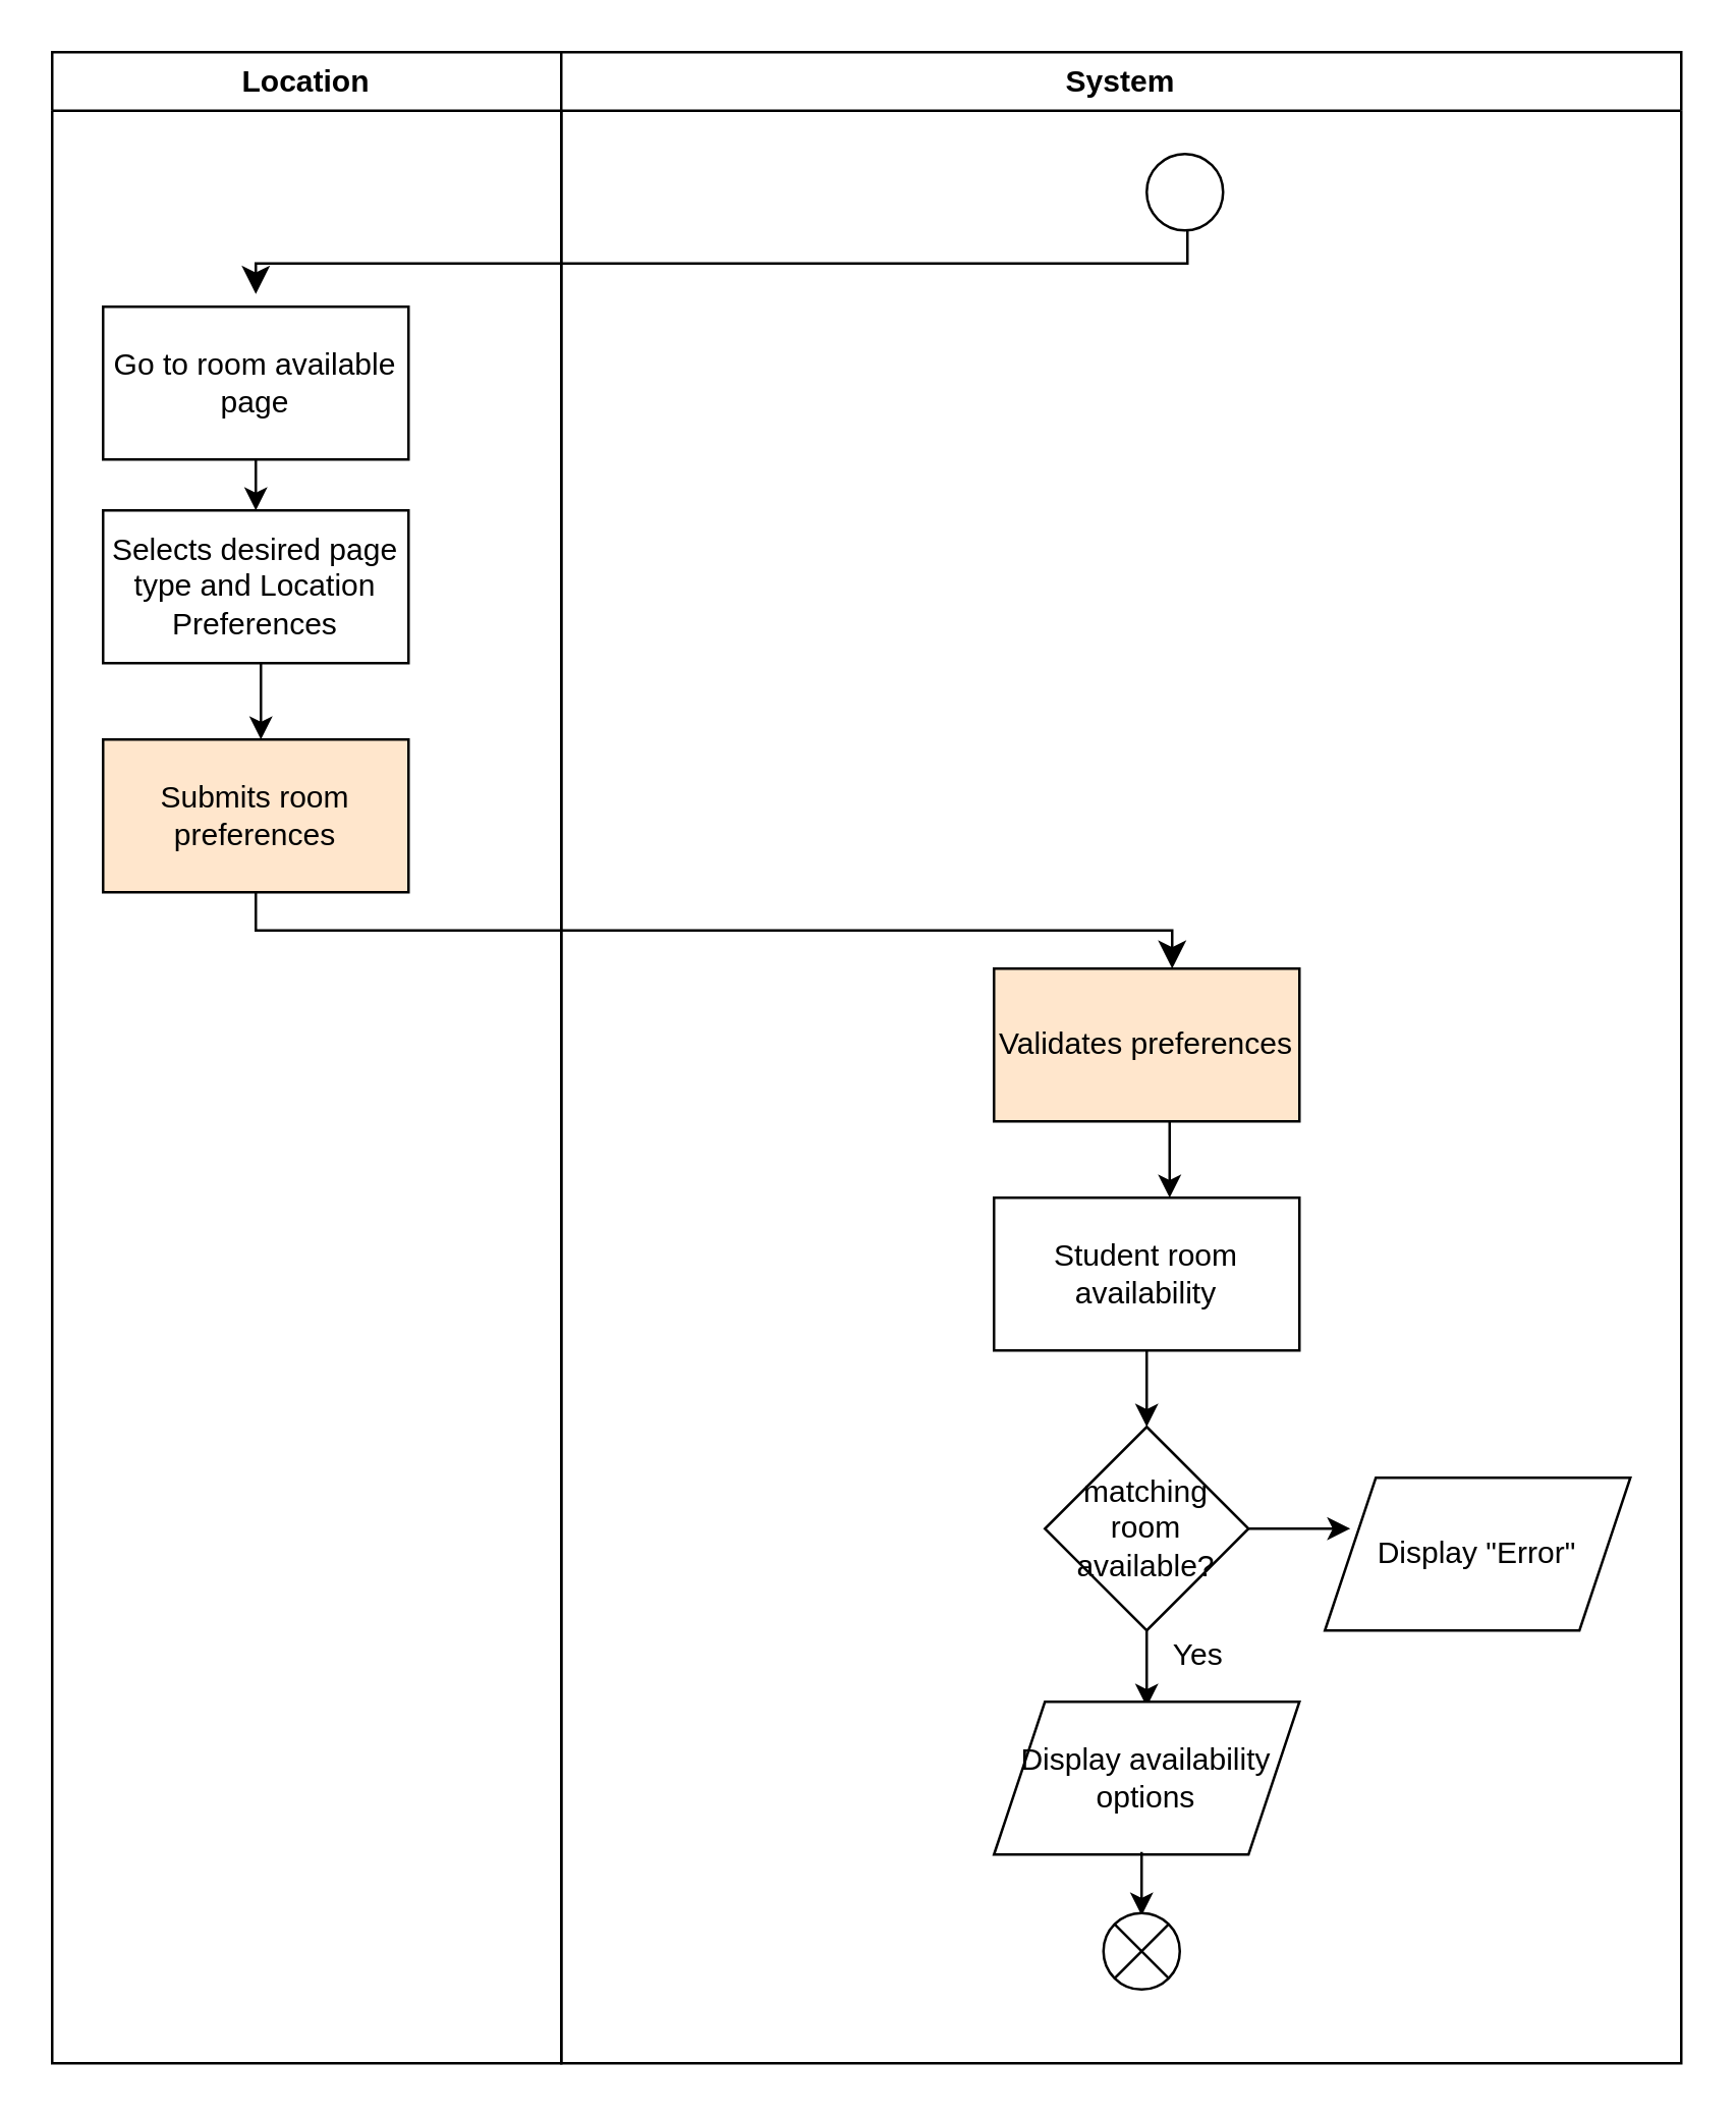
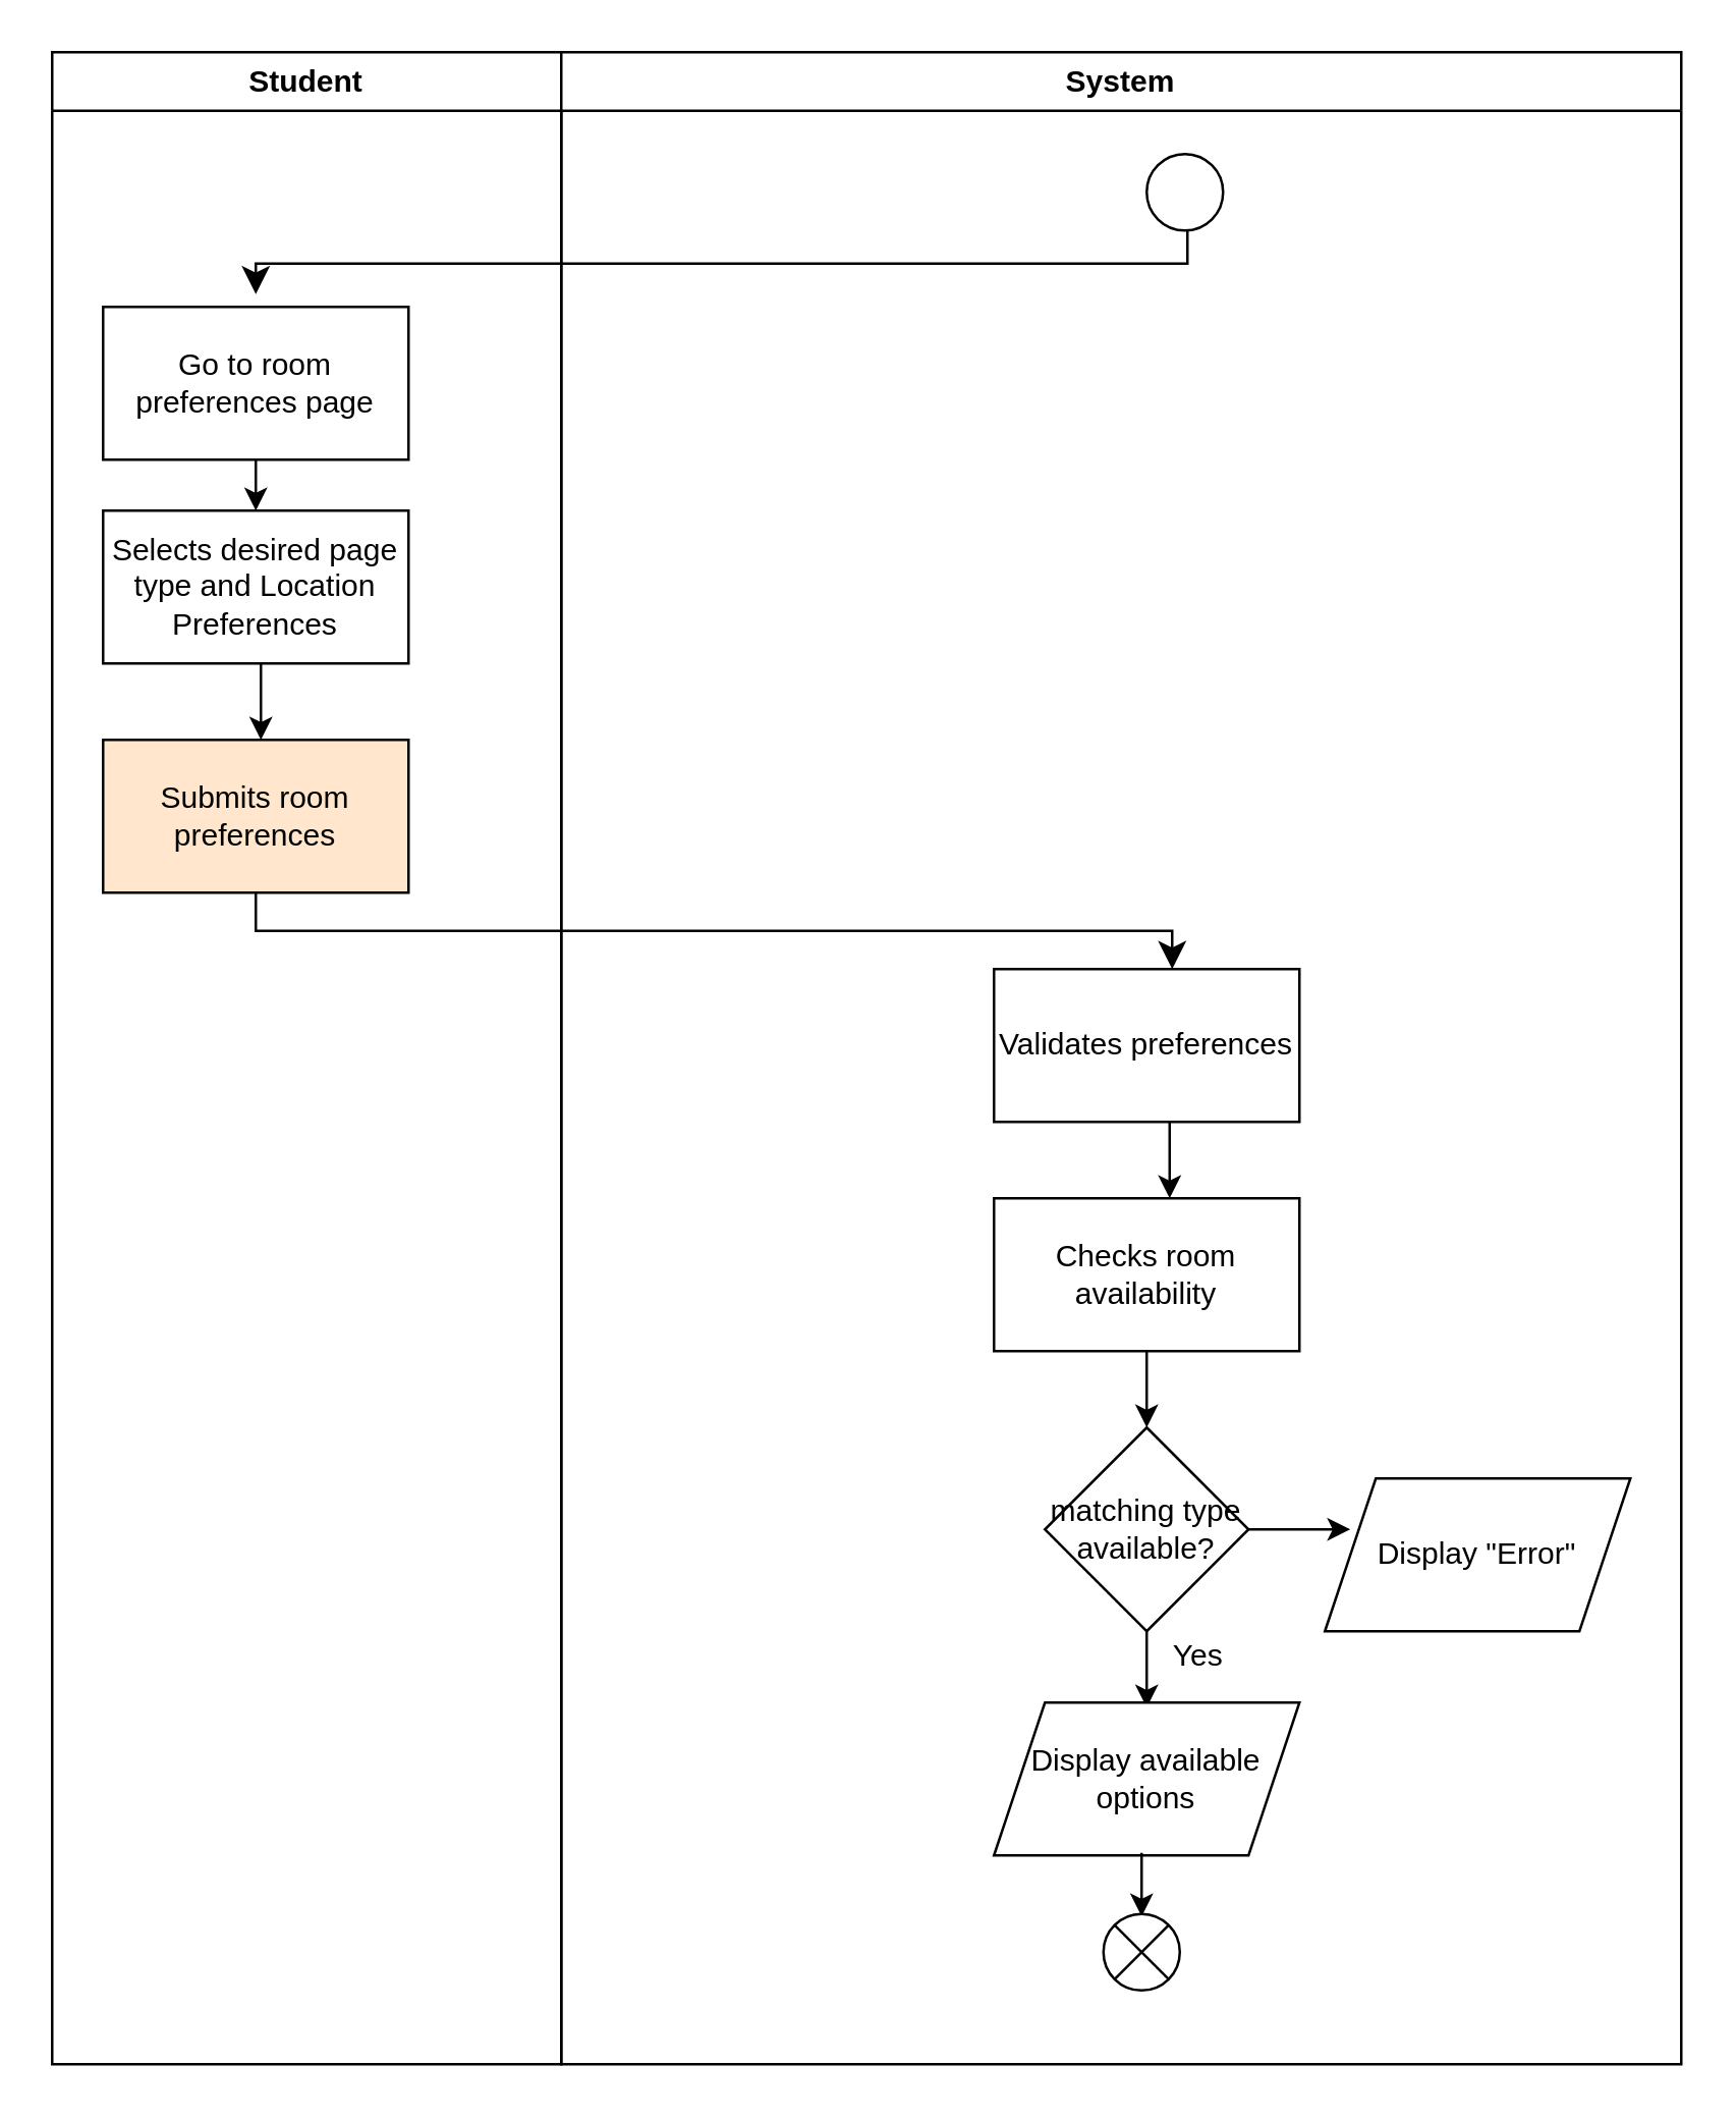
  <mxCell id="0" />
  <mxCell id="1" parent="0" />
  <mxCell id="2" value="" style="ellipse;" vertex="1" parent="1"><mxGeometry x="450" y="60" width="30" height="30" as="geometry" /></mxCell>
  <mxCell id="3" value="" style="edgeStyle=elbowEdgeStyle;elbow=vertical;endArrow=classic;html=1;curved=0;rounded=0;endSize=8;startSize=8;" edge="1" parent="1"><mxGeometry width="50" height="50" relative="1" as="geometry"><mxPoint x="466" y="90" as="sourcePoint" /><mxPoint x="100" y="115" as="targetPoint" /></mxGeometry></mxCell>
- <mxCell id="4" value="Go to room available page" style="rounded=0;whiteSpace=wrap;html=1;" vertex="1" parent="1"><mxGeometry x="40" y="120" width="120" height="60" as="geometry" /></mxCell>
+ <mxCell id="4" value="Go to room preferences page" style="rounded=0;whiteSpace=wrap;html=1;" vertex="1" parent="1"><mxGeometry x="40" y="120" width="120" height="60" as="geometry" /></mxCell>
  <mxCell id="5" value="" style="endArrow=classic;html=1;" edge="1" parent="1"><mxGeometry width="50" height="50" relative="1" as="geometry"><mxPoint x="100" y="180" as="sourcePoint" /><mxPoint x="100" y="200" as="targetPoint" /></mxGeometry></mxCell>
  <mxCell id="6" value="Selects desired page type and Location Preferences" style="rounded=0;whiteSpace=wrap;html=1;" vertex="1" parent="1"><mxGeometry x="40" y="200" width="120" height="60" as="geometry" /></mxCell>
  <mxCell id="7" value="" style="endArrow=classic;html=1;" edge="1" parent="1"><mxGeometry width="50" height="50" relative="1" as="geometry"><mxPoint x="102" y="260" as="sourcePoint" /><mxPoint x="102" y="290" as="targetPoint" /></mxGeometry></mxCell>
  <mxCell id="8" value="Submits room preferences" style="rounded=0;whiteSpace=wrap;html=1;fillColor=#ffe6cc;" vertex="1" parent="1"><mxGeometry x="40" y="290" width="120" height="60" as="geometry" /></mxCell>
  <mxCell id="9" value="" style="edgeStyle=elbowEdgeStyle;elbow=vertical;endArrow=classic;html=1;curved=0;rounded=0;endSize=8;startSize=8;" edge="1" parent="1"><mxGeometry width="50" height="50" relative="1" as="geometry"><mxPoint x="100" y="350" as="sourcePoint" /><mxPoint x="460" y="380" as="targetPoint" /></mxGeometry></mxCell>
- <mxCell id="10" value="Validates preferences" style="rounded=0;whiteSpace=wrap;html=1;fillColor=#ffe6cc;" vertex="1" parent="1"><mxGeometry x="390" y="380" width="120" height="60" as="geometry" /></mxCell>
+ <mxCell id="10" value="Validates preferences" style="rounded=0;whiteSpace=wrap;html=1;" vertex="1" parent="1"><mxGeometry x="390" y="380" width="120" height="60" as="geometry" /></mxCell>
  <mxCell id="11" value="" style="endArrow=classic;html=1;" edge="1" parent="1"><mxGeometry width="50" height="50" relative="1" as="geometry"><mxPoint x="459" y="440" as="sourcePoint" /><mxPoint x="459" y="470" as="targetPoint" /></mxGeometry></mxCell>
- <mxCell id="12" value="Student room availability" style="rounded=0;whiteSpace=wrap;html=1;" vertex="1" parent="1"><mxGeometry x="390" y="470" width="120" height="60" as="geometry" /></mxCell>
+ <mxCell id="12" value="Checks room availability" style="rounded=0;whiteSpace=wrap;html=1;" vertex="1" parent="1"><mxGeometry x="390" y="470" width="120" height="60" as="geometry" /></mxCell>
  <mxCell id="13" value="" style="endArrow=classic;html=1;" edge="1" parent="1"><mxGeometry width="50" height="50" relative="1" as="geometry"><mxPoint x="450" y="530" as="sourcePoint" /><mxPoint x="450" y="560" as="targetPoint" /></mxGeometry></mxCell>
- <mxCell id="14" value="matching room available?" style="rhombus;whiteSpace=wrap;html=1;" vertex="1" parent="1"><mxGeometry x="410" y="560" width="80" height="80" as="geometry" /></mxCell>
+ <mxCell id="14" value="matching type available?" style="rhombus;whiteSpace=wrap;html=1;" vertex="1" parent="1"><mxGeometry x="410" y="560" width="80" height="80" as="geometry" /></mxCell>
  <mxCell id="15" value="" style="endArrow=classic;html=1;" edge="1" parent="1"><mxGeometry width="50" height="50" relative="1" as="geometry"><mxPoint x="450" y="640" as="sourcePoint" /><mxPoint x="450" y="670" as="targetPoint" /></mxGeometry></mxCell>
  <mxCell id="16" value="Yes" style="text;html=1;align=center;verticalAlign=middle;resizable=0;points=[];autosize=1;strokeColor=none;fillColor=none;" vertex="1" parent="1"><mxGeometry x="450" y="635" width="40" height="30" as="geometry" /></mxCell>
- <mxCell id="17" value="Display availability options" style="shape=parallelogram;perimeter=parallelogramPerimeter;whiteSpace=wrap;html=1;fixedSize=1;" vertex="1" parent="1"><mxGeometry x="390" y="668" width="120" height="60" as="geometry" /></mxCell>
+ <mxCell id="17" value="Display available options" style="shape=parallelogram;perimeter=parallelogramPerimeter;whiteSpace=wrap;html=1;fixedSize=1;" vertex="1" parent="1"><mxGeometry x="390" y="668" width="120" height="60" as="geometry" /></mxCell>
  <mxCell id="18" value="" style="endArrow=classic;html=1;" edge="1" parent="1"><mxGeometry width="50" height="50" relative="1" as="geometry"><mxPoint x="490" y="600" as="sourcePoint" /><mxPoint x="530" y="600" as="targetPoint" /></mxGeometry></mxCell>
  <mxCell id="19" value="Display &quot;Error&quot;" style="shape=parallelogram;perimeter=parallelogramPerimeter;whiteSpace=wrap;html=1;fixedSize=1;" vertex="1" parent="1"><mxGeometry x="520" y="580" width="120" height="60" as="geometry" /></mxCell>
- <mxCell id="20" value="Location" style="swimlane;whiteSpace=wrap;html=1;" vertex="1" parent="1"><mxGeometry x="20" width="200" height="790" as="geometry" y="20" /></mxCell>
+ <mxCell id="20" value="Student" style="swimlane;whiteSpace=wrap;html=1;" vertex="1" parent="1"><mxGeometry x="20" width="200" height="790" as="geometry" y="20" /></mxCell>
  <mxCell id="21" value="" style="endArrow=classic;html=1;" edge="1" parent="1"><mxGeometry width="50" height="50" relative="1" as="geometry"><mxPoint x="448" y="727" as="sourcePoint" /><mxPoint x="448" y="752" as="targetPoint" /></mxGeometry></mxCell>
  <mxCell id="22" value="" style="shape=sumEllipse;perimeter=ellipsePerimeter;whiteSpace=wrap;html=1;backgroundOutline=1;" vertex="1" parent="1"><mxGeometry x="433" y="751" width="30" height="30" as="geometry" /></mxCell>
  <mxCell id="23" value="System" style="swimlane;whiteSpace=wrap;html=1;" vertex="1" parent="1"><mxGeometry x="220" width="440" height="790" as="geometry" y="20" /></mxCell>
